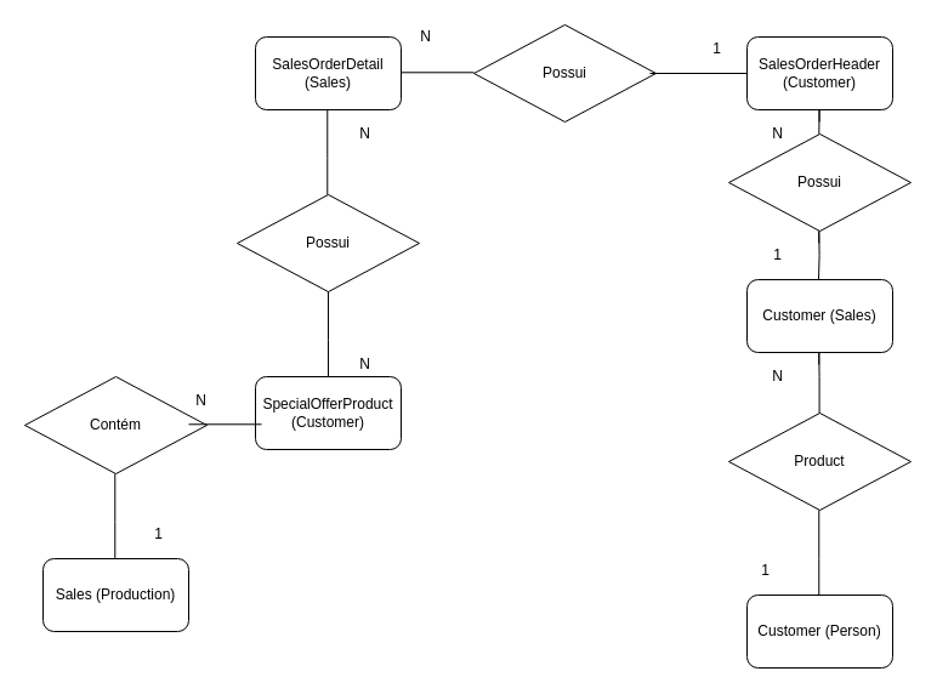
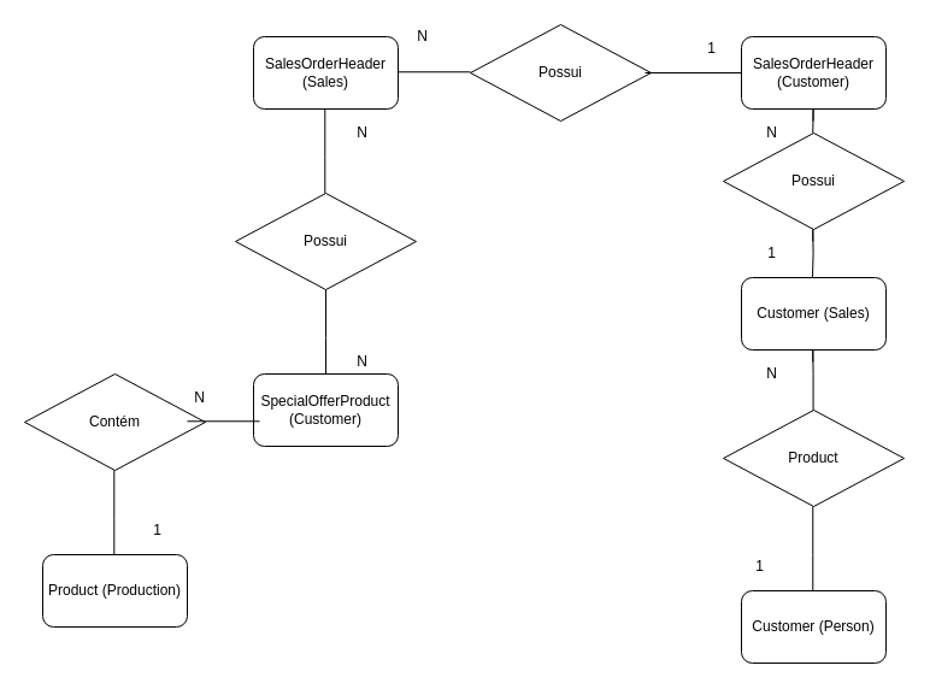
  <mxCell id="0" />
  <mxCell id="1" parent="0" />
  <mxCell id="2" value="Customer (Person)" style="rounded=1;whiteSpace=wrap;html=1;" vertex="1" parent="1"><mxGeometry x="615" y="490" width="120" height="60" as="geometry" /></mxCell>
  <mxCell id="3" value="Customer (Sales)" style="rounded=1;whiteSpace=wrap;html=1;" vertex="1" parent="1"><mxGeometry x="615" y="230" width="120" height="60" as="geometry" /></mxCell>
  <mxCell id="4" value="Product" style="rhombus;whiteSpace=wrap;html=1;" vertex="1" parent="1"><mxGeometry x="600" y="340" width="150" height="80" as="geometry" /></mxCell>
  <mxCell id="5" value="SalesOrderHeader (Customer)" style="rounded=1;whiteSpace=wrap;html=1;" vertex="1" parent="1"><mxGeometry x="615" y="30" width="120" height="60" as="geometry" /></mxCell>
  <mxCell id="6" value="Possui" style="rhombus;whiteSpace=wrap;html=1;" vertex="1" parent="1"><mxGeometry x="600" y="110" width="150" height="80" as="geometry" /></mxCell>
  <mxCell id="7" value="Possui" style="rhombus;whiteSpace=wrap;html=1;" vertex="1" parent="1"><mxGeometry x="390" y="20" width="150" height="80" as="geometry" /></mxCell>
  <mxCell id="8" value="Contém" style="rhombus;whiteSpace=wrap;html=1;" vertex="1" parent="1"><mxGeometry x="20" y="310" width="150" height="80" as="geometry" /></mxCell>
  <mxCell id="9" value="Possui" style="rhombus;whiteSpace=wrap;html=1;" vertex="1" parent="1"><mxGeometry x="195" y="160" width="150" height="80" as="geometry" /></mxCell>
- <mxCell id="10" value="SalesOrderDetail (Sales)" style="rounded=1;whiteSpace=wrap;html=1;" vertex="1" parent="1"><mxGeometry x="210" y="30" width="120" height="60" as="geometry" /></mxCell>
+ <mxCell id="10" value="SalesOrderHeader (Sales)" style="rounded=1;whiteSpace=wrap;html=1;" vertex="1" parent="1"><mxGeometry x="210" y="30" width="120" height="60" as="geometry" /></mxCell>
  <mxCell id="11" value="SpecialOfferProduct (Customer)" style="rounded=1;whiteSpace=wrap;html=1;" vertex="1" parent="1"><mxGeometry x="210" y="310" width="120" height="60" as="geometry" /></mxCell>
- <mxCell id="12" value="Sales (Production)" style="rounded=1;whiteSpace=wrap;html=1;" vertex="1" parent="1"><mxGeometry x="35" y="460" width="120" height="60" as="geometry" /></mxCell>
+ <mxCell id="12" value="Product (Production)" style="rounded=1;whiteSpace=wrap;html=1;" vertex="1" parent="1"><mxGeometry x="35" y="460" width="120" height="60" as="geometry" /></mxCell>
  <mxCell id="13" value="1" style="text;html=1;align=center;verticalAlign=middle;resizable=0;points=[];autosize=1;strokeColor=none;fillColor=none;" vertex="1" parent="1"><mxGeometry x="620" y="460" width="20" height="20" as="geometry" /></mxCell>
  <mxCell id="14" value="" style="endArrow=none;html=1;rounded=0;" edge="1" parent="1"><mxGeometry relative="1" as="geometry"><mxPoint x="674.29" y="490" as="sourcePoint" /><mxPoint x="674.29" y="420" as="targetPoint" /><Array as="points"><mxPoint x="674.29" y="460" /></Array></mxGeometry></mxCell>
  <mxCell id="15" value="" style="endArrow=none;html=1;rounded=0;" edge="1" parent="1"><mxGeometry relative="1" as="geometry"><mxPoint x="674.58" y="340" as="sourcePoint" /><mxPoint x="674.29" y="300" as="targetPoint" /><Array as="points"><mxPoint x="674.58" y="310" /><mxPoint x="674.29" y="290" /></Array></mxGeometry></mxCell>
  <mxCell id="16" value="N" style="text;html=1;align=center;verticalAlign=middle;resizable=0;points=[];autosize=1;strokeColor=none;fillColor=none;" vertex="1" parent="1"><mxGeometry x="630" y="300" width="20" height="20" as="geometry" /></mxCell>
  <mxCell id="17" value="" style="endArrow=none;html=1;rounded=0;" edge="1" parent="1"><mxGeometry relative="1" as="geometry"><mxPoint x="674" y="230" as="sourcePoint" /><mxPoint x="674.29" y="200" as="targetPoint" /><Array as="points"><mxPoint x="674.58" y="210" /><mxPoint x="674.29" y="190" /></Array></mxGeometry></mxCell>
  <mxCell id="18" value="1" style="text;html=1;align=center;verticalAlign=middle;resizable=0;points=[];autosize=1;strokeColor=none;fillColor=none;" vertex="1" parent="1"><mxGeometry x="630" y="200" width="20" height="20" as="geometry" /></mxCell>
  <mxCell id="19" value="N" style="text;html=1;align=center;verticalAlign=middle;resizable=0;points=[];autosize=1;strokeColor=none;fillColor=none;" vertex="1" parent="1"><mxGeometry x="630" y="100" width="20" height="20" as="geometry" /></mxCell>
  <mxCell id="20" value="" style="endArrow=none;html=1;rounded=0;" edge="1" parent="1"><mxGeometry relative="1" as="geometry"><mxPoint x="674.29" y="110" as="sourcePoint" /><mxPoint x="674.58" y="100" as="targetPoint" /><Array as="points"><mxPoint x="674.87" y="110" /><mxPoint x="674.58" y="90" /></Array></mxGeometry></mxCell>
  <mxCell id="21" value="1" style="text;html=1;align=center;verticalAlign=middle;resizable=0;points=[];autosize=1;strokeColor=none;fillColor=none;" vertex="1" parent="1"><mxGeometry x="580" y="30" width="20" height="20" as="geometry" /></mxCell>
  <mxCell id="22" value="N" style="text;html=1;align=center;verticalAlign=middle;resizable=0;points=[];autosize=1;strokeColor=none;fillColor=none;" vertex="1" parent="1"><mxGeometry x="340" y="20" width="20" height="20" as="geometry" /></mxCell>
  <mxCell id="23" value="" style="endArrow=none;html=1;rounded=0;" edge="1" parent="1"><mxGeometry relative="1" as="geometry"><mxPoint x="535" y="60" as="sourcePoint" /><mxPoint x="615" y="60" as="targetPoint" /><Array as="points"><mxPoint x="535" y="60" /></Array></mxGeometry></mxCell>
  <mxCell id="24" value="" style="endArrow=none;html=1;rounded=0;" edge="1" parent="1"><mxGeometry relative="1" as="geometry"><mxPoint x="330" y="59.29" as="sourcePoint" /><mxPoint x="390" y="59.29" as="targetPoint" /><Array as="points"><mxPoint x="330" y="59.29" /></Array></mxGeometry></mxCell>
  <mxCell id="25" value="" style="endArrow=none;html=1;rounded=0;" edge="1" parent="1"><mxGeometry relative="1" as="geometry"><mxPoint x="94.29" y="460" as="sourcePoint" /><mxPoint x="94.29" y="390" as="targetPoint" /><Array as="points"><mxPoint x="94.29" y="430" /></Array></mxGeometry></mxCell>
  <mxCell id="26" value="" style="endArrow=none;html=1;rounded=0;" edge="1" parent="1"><mxGeometry relative="1" as="geometry"><mxPoint x="155" y="349.29" as="sourcePoint" /><mxPoint x="215" y="349.29" as="targetPoint" /><Array as="points"><mxPoint x="155" y="349.29" /></Array></mxGeometry></mxCell>
  <mxCell id="27" value="" style="endArrow=none;html=1;rounded=0;" edge="1" parent="1"><mxGeometry relative="1" as="geometry"><mxPoint x="270" y="310" as="sourcePoint" /><mxPoint x="270" y="240" as="targetPoint" /><Array as="points"><mxPoint x="270" y="280" /></Array></mxGeometry></mxCell>
  <mxCell id="28" value="" style="endArrow=none;html=1;rounded=0;" edge="1" parent="1"><mxGeometry relative="1" as="geometry"><mxPoint x="269.29" y="160" as="sourcePoint" /><mxPoint x="269.29" y="90" as="targetPoint" /><Array as="points"><mxPoint x="269.29" y="130" /></Array></mxGeometry></mxCell>
  <mxCell id="29" value="1" style="text;html=1;align=center;verticalAlign=middle;resizable=0;points=[];autosize=1;strokeColor=none;fillColor=none;" vertex="1" parent="1"><mxGeometry x="120" y="430" width="20" height="20" as="geometry" /></mxCell>
  <mxCell id="30" value="N" style="text;html=1;align=center;verticalAlign=middle;resizable=0;points=[];autosize=1;strokeColor=none;fillColor=none;" vertex="1" parent="1"><mxGeometry x="155" y="320" width="20" height="20" as="geometry" /></mxCell>
  <mxCell id="31" value="N" style="text;html=1;align=center;verticalAlign=middle;resizable=0;points=[];autosize=1;strokeColor=none;fillColor=none;" vertex="1" parent="1"><mxGeometry x="290" y="290" width="20" height="20" as="geometry" /></mxCell>
  <mxCell id="32" value="N" style="text;html=1;align=center;verticalAlign=middle;resizable=0;points=[];autosize=1;strokeColor=none;fillColor=none;" vertex="1" parent="1"><mxGeometry x="290" y="100" width="20" height="20" as="geometry" /></mxCell>
